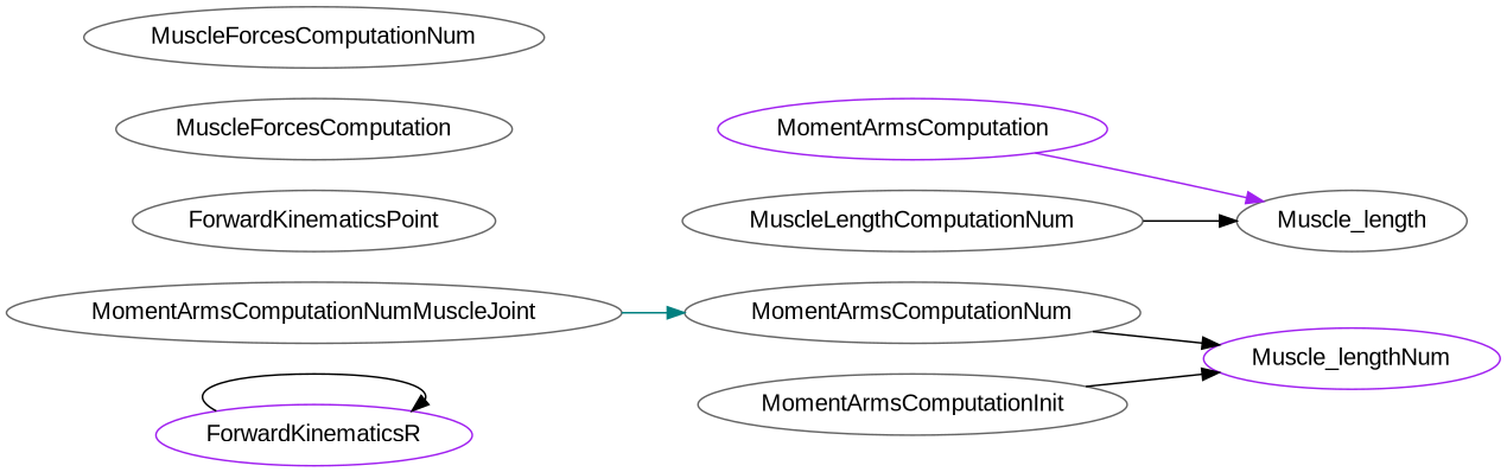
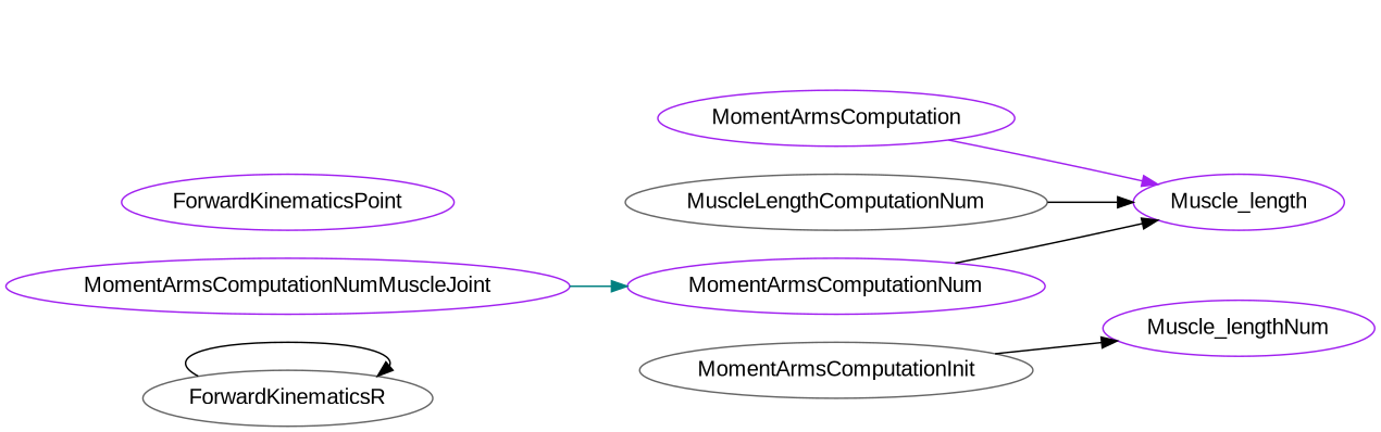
  digraph {
    fontname="Liberation Sans"
    rankdir=LR
    node [color=gray40 fontname="Liberation Sans"]
    edge [color=black fontname="Liberation Sans"]
-   ForwardKinematicsR [color=purple]
+   ForwardKinematicsR
    MomentArmsComputation [color=purple]
-   Muscle_length
+   Muscle_length [color=purple]
    Muscle_lengthNum [color=purple]
    MomentArmsComputationInit
-   MomentArmsComputationNum
-   MomentArmsComputationNumMuscleJoint
+   MomentArmsComputationNum [color=purple]
+   MomentArmsComputationNumMuscleJoint [color=purple]
    MuscleLengthComputationNum
-   ForwardKinematicsPoint
-   MuscleForcesComputation
-   MuscleForcesComputationNum
+   ForwardKinematicsPoint [color=purple]
    ForwardKinematicsR -> ForwardKinematicsR
    MomentArmsComputation -> Muscle_length [color=purple]
    MomentArmsComputationInit -> Muscle_lengthNum
-   MomentArmsComputationNum -> Muscle_lengthNum
+   MomentArmsComputationNum -> Muscle_length
    MomentArmsComputationNumMuscleJoint -> MomentArmsComputationNum [color=teal]
    MuscleLengthComputationNum -> Muscle_length
  }
